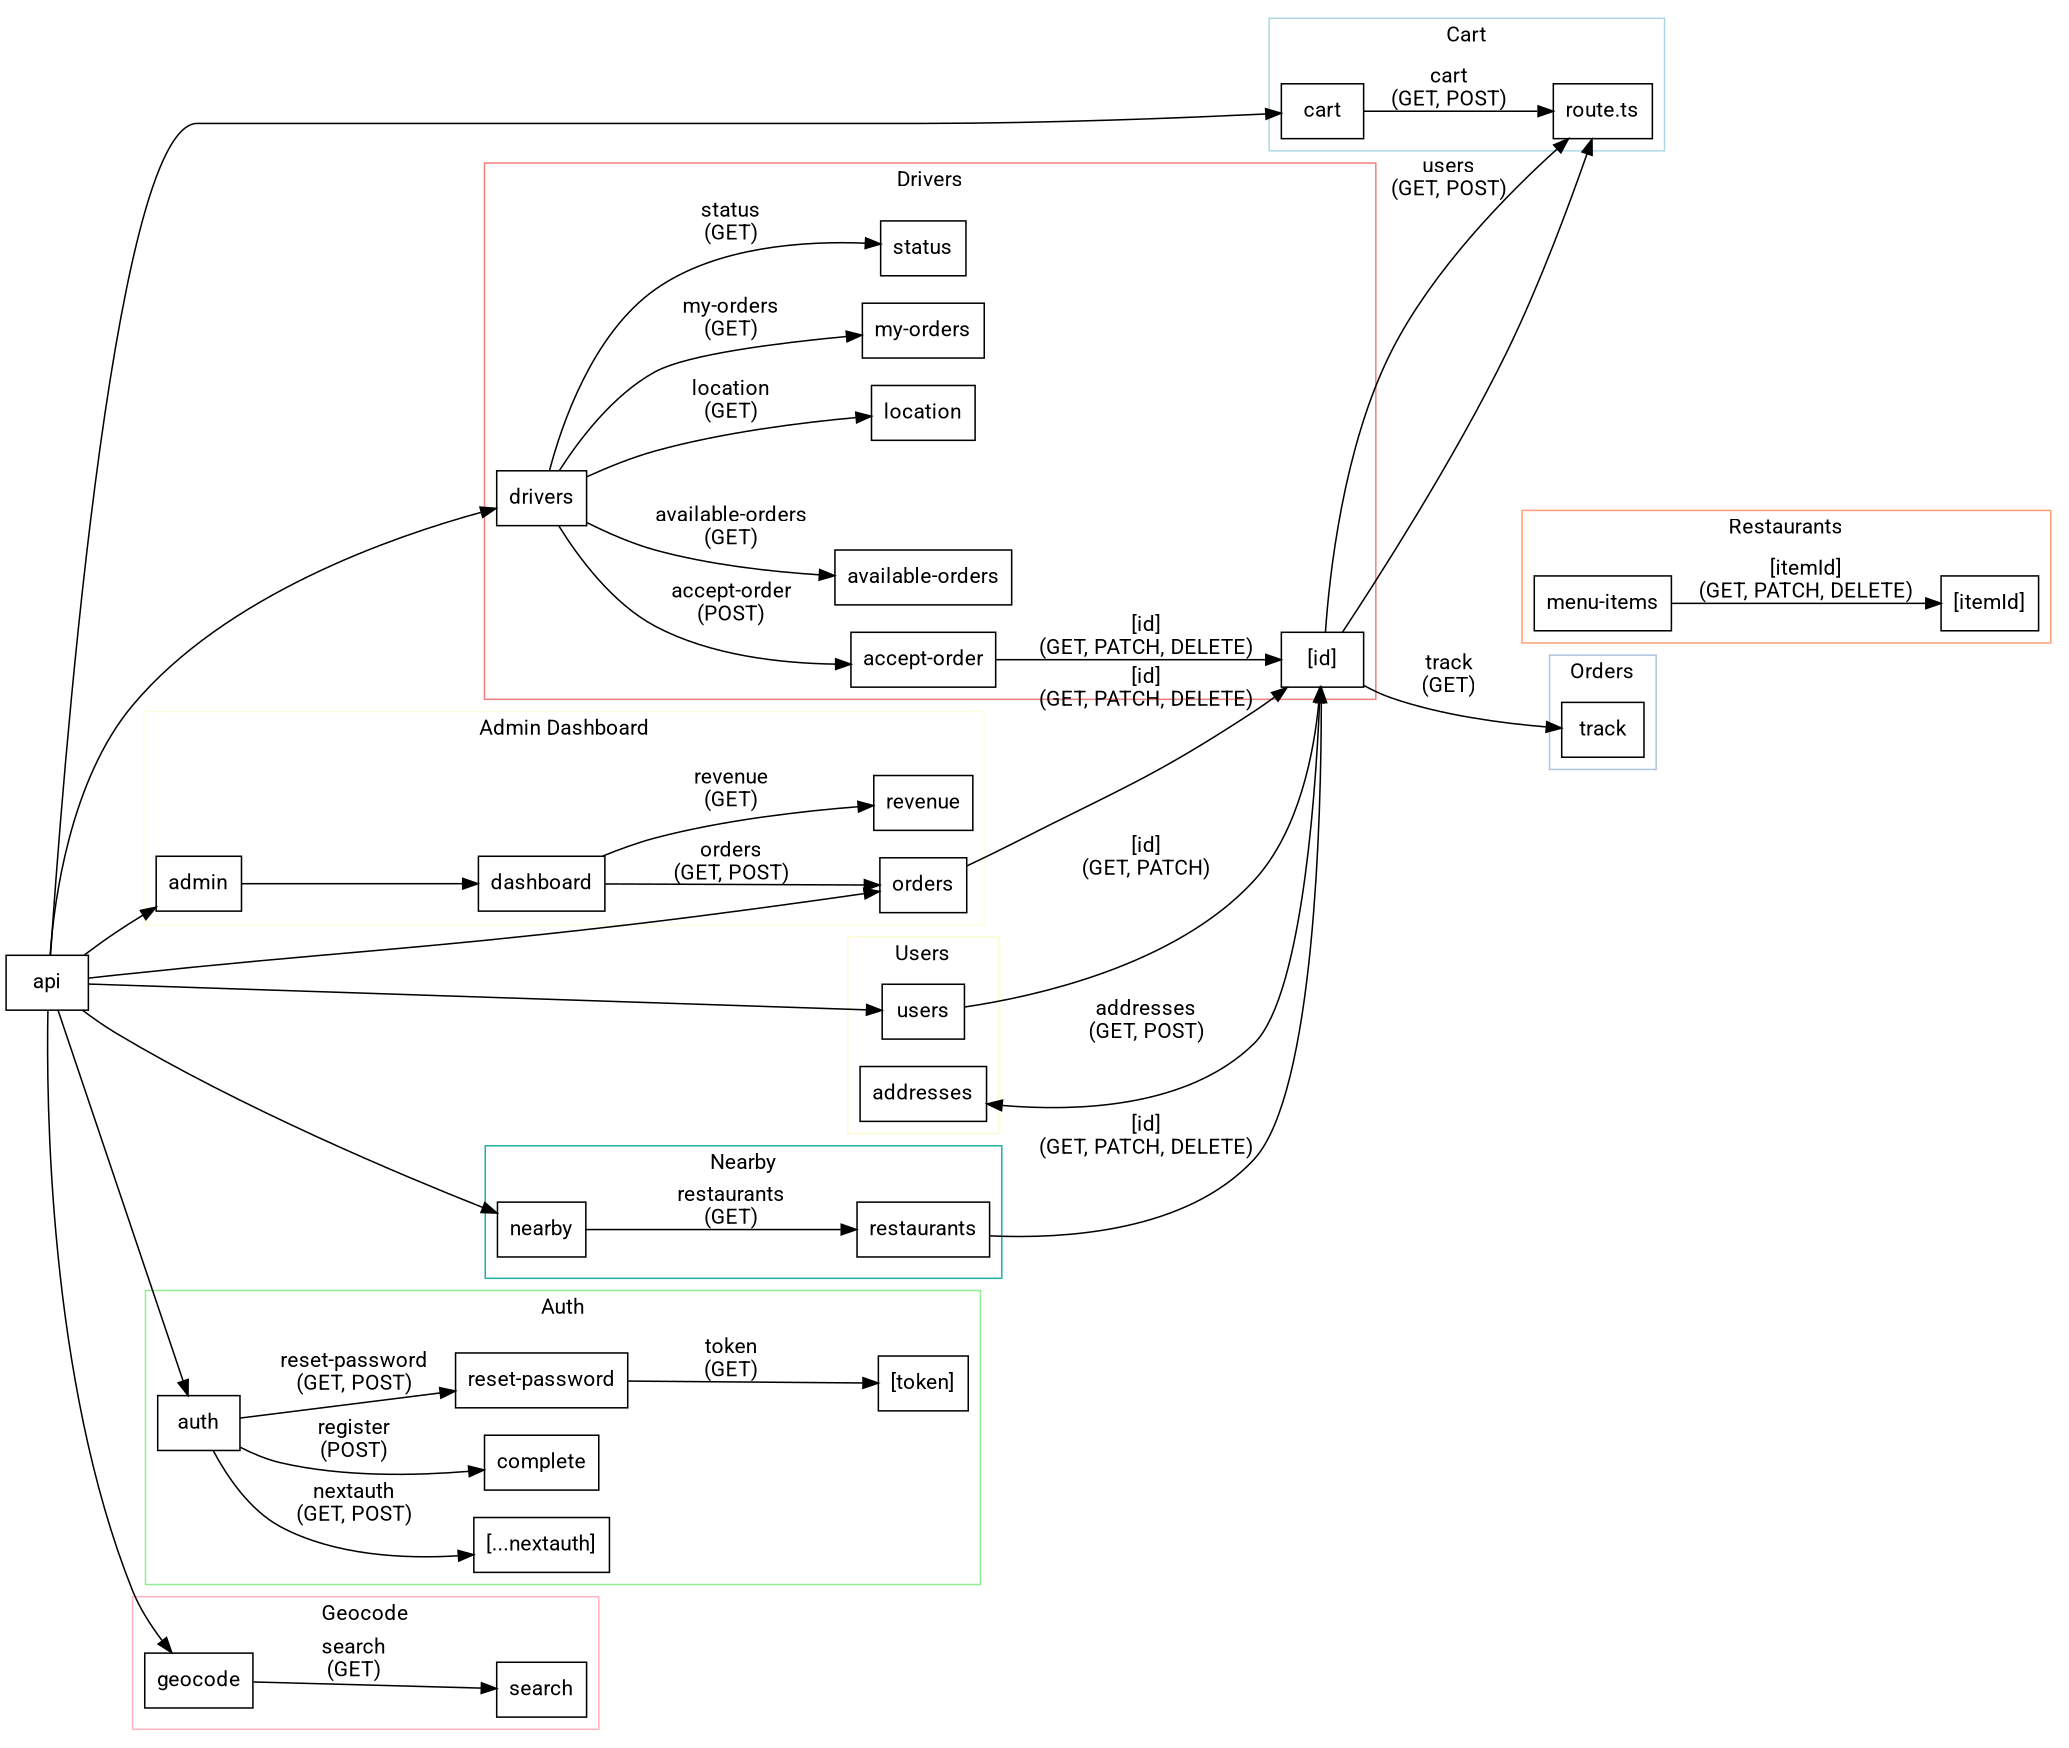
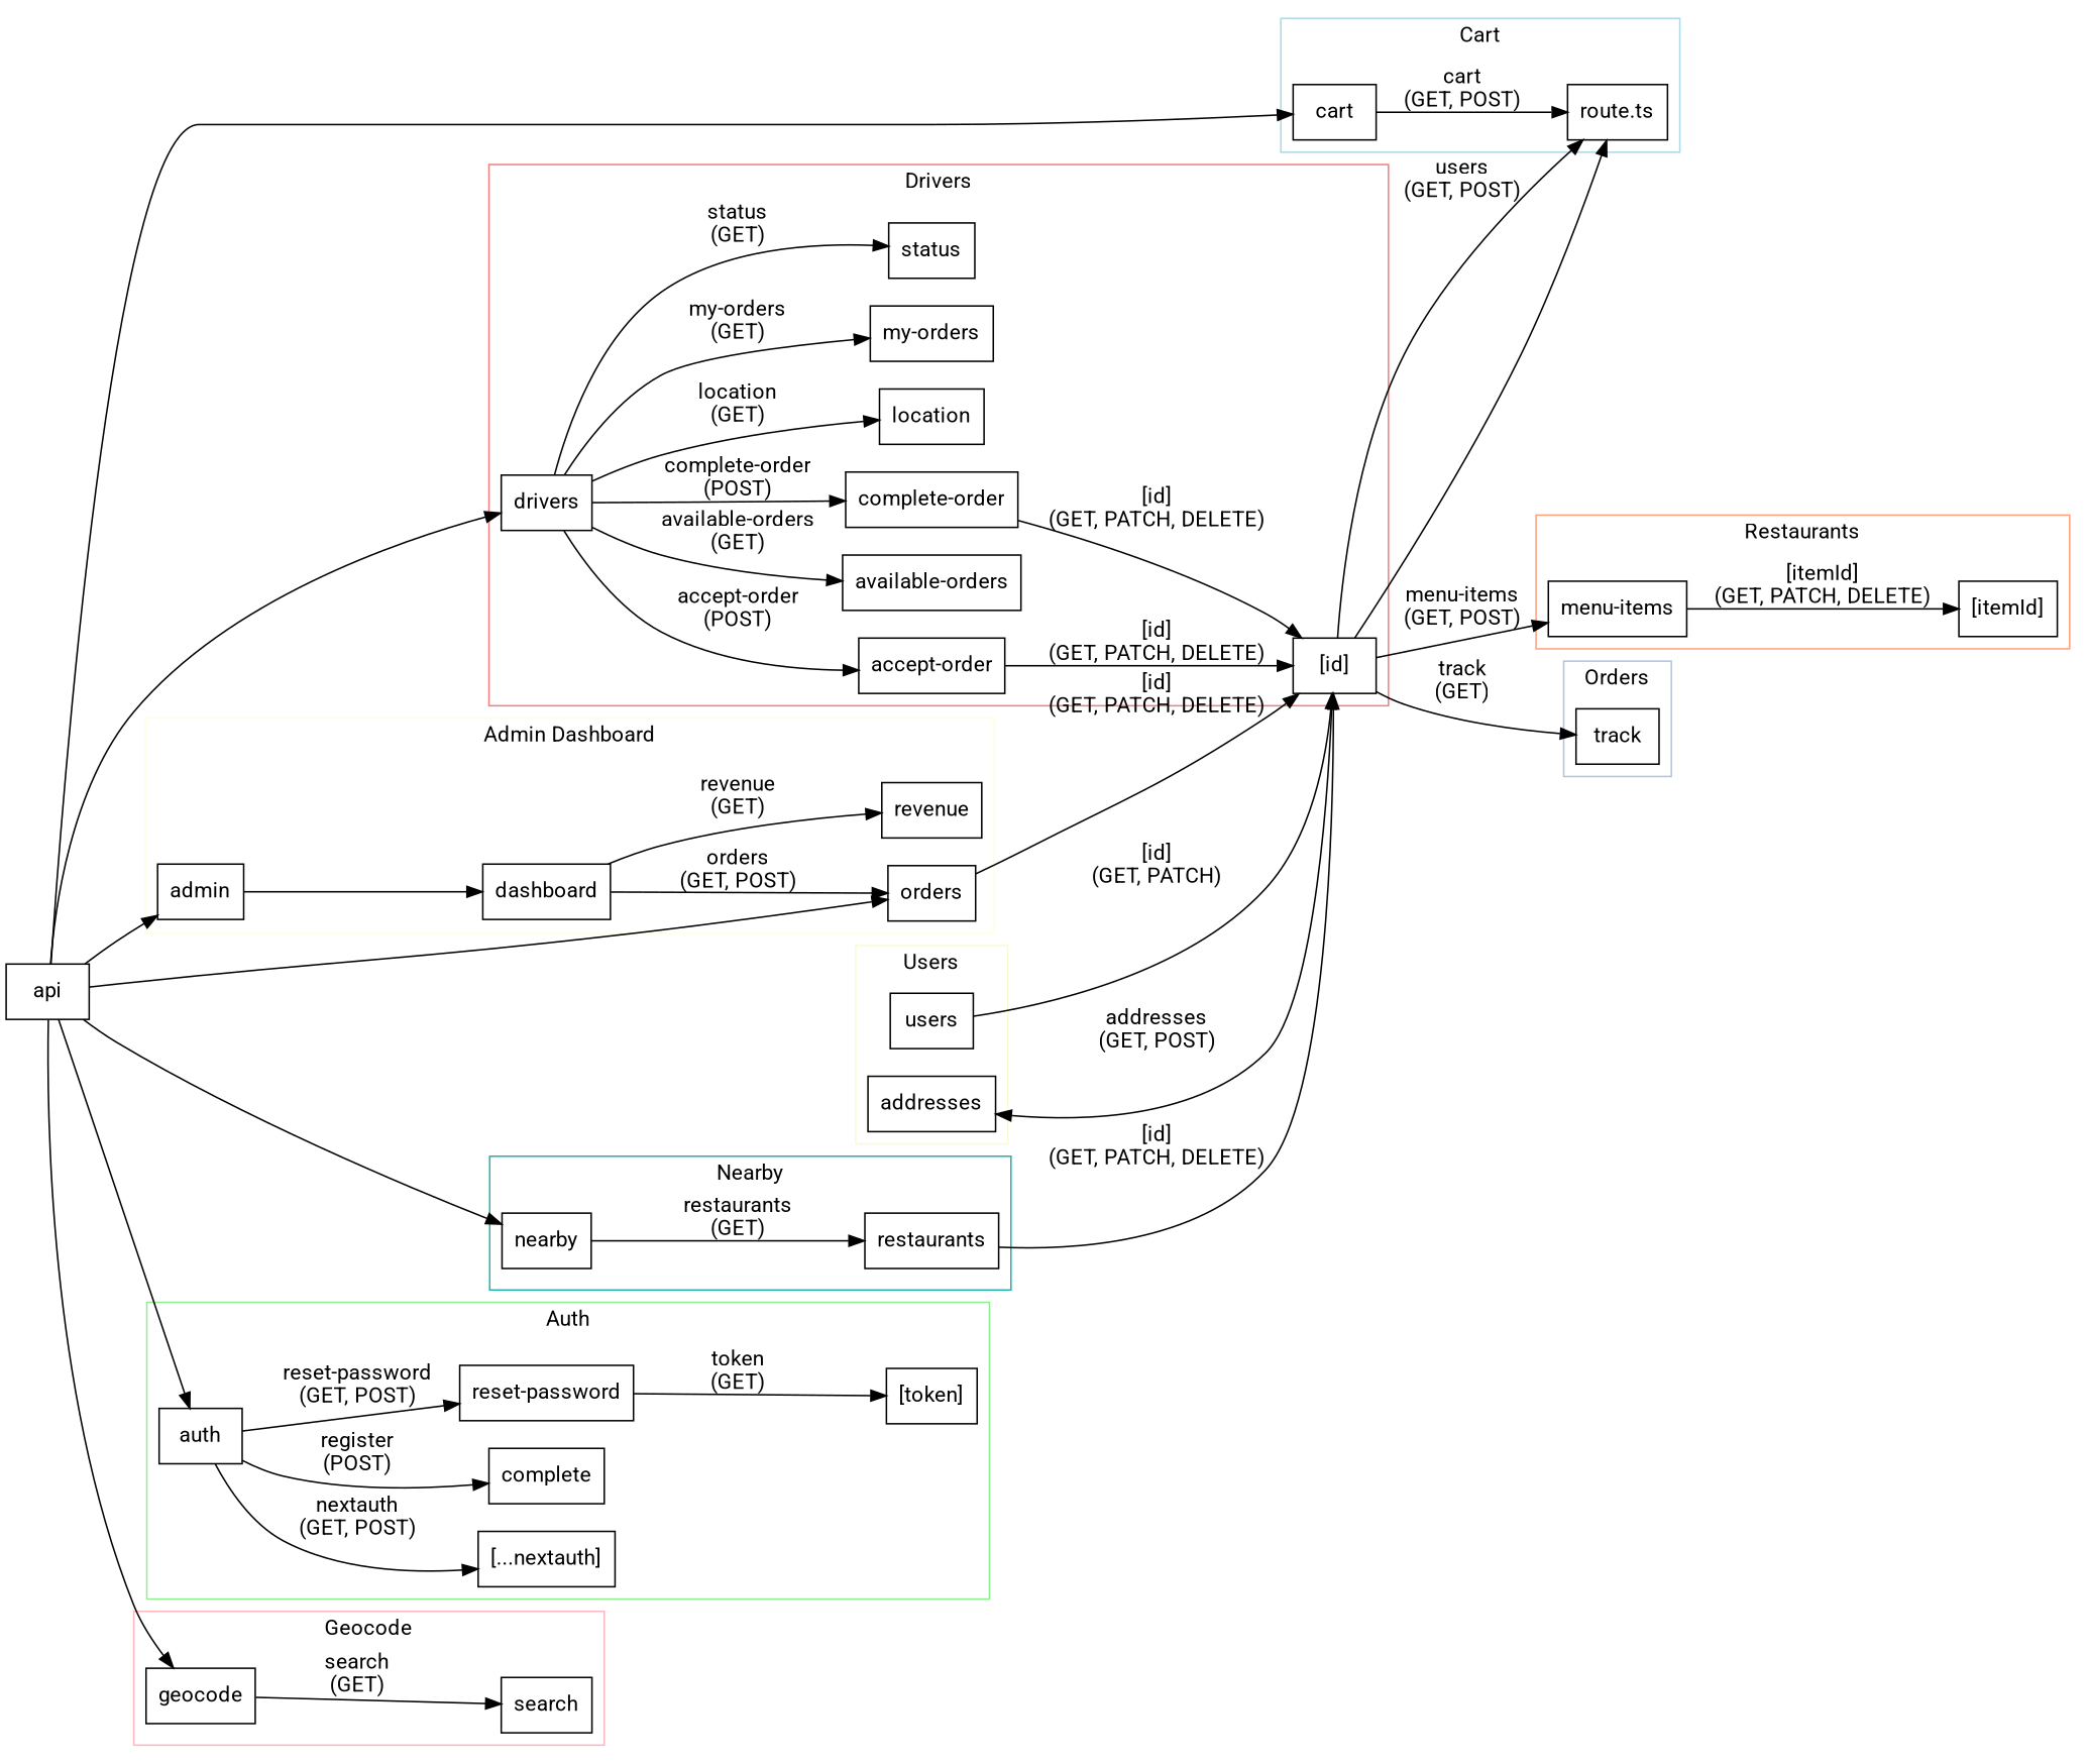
  digraph {
    fontname=Roboto
    rankdir=LR
    node [fontname=Roboto shape=box]
    edge [fontname=Roboto]
    admin
    dashboard
    orders
    revenue
    auth
    "[...nextauth]"
    n7 [label=complete]
    "reset-password"
    "[token]"
    cart
    "route.ts"
    drivers
    "accept-order"
    "available-orders"
+   "complete-order"
    location
    "my-orders"
    status
    "[id]"
    geocode
    search
    nearby
    restaurants
    track
    "menu-items"
    "[itemId]"
    addresses
    users
    api
    subgraph cluster_1 {
      color=lightyellow
      label="Admin Dashboard"
      admin
      dashboard
      orders
      revenue
    }
    subgraph cluster_2 {
      color=lightgreen
      label=Auth
      auth
      "[...nextauth]"
      n7
      "reset-password"
      "[token]"
    }
    subgraph cluster_3 {
      color=lightblue
      label=Cart
      cart
      "route.ts"
    }
    subgraph cluster_4 {
      color=lightcoral
      label=Drivers
      drivers
      "accept-order"
      "available-orders"
+     "complete-order"
      location
      "my-orders"
      status
      "[id]"
    }
    subgraph cluster_5 {
      color=lightpink
      label=Geocode
      geocode
      search
    }
    subgraph cluster_6 {
      color=lightseagreen
      label=Nearby
      nearby
      restaurants
    }
    subgraph cluster_7 {
      color=lightsteelblue
      label=Orders
      track
    }
    subgraph cluster_8 {
      color=lightsalmon
      label=Restaurants
      "menu-items"
      "[itemId]"
    }
    subgraph cluster_9 {
      color=lightgoldenrodyellow
      label=Users
      addresses
      users
    }
    admin -> dashboard
    dashboard -> orders [label="orders\n(GET, POST)"]
    dashboard -> revenue [label="revenue\n(GET)"]
    orders -> "[id]" [label="[id]\n(GET, PATCH, DELETE)"]
    auth -> "[...nextauth]" [label="nextauth\n(GET, POST)"]
    auth -> n7 [label="register\n(POST)"]
    auth -> "reset-password" [label="reset-password\n(GET, POST)"]
    "reset-password" -> "[token]" [label="token\n(GET)"]
    cart -> "route.ts" [label="cart\n(GET, POST)"]
    drivers -> "accept-order" [label="accept-order\n(POST)"]
    drivers -> "available-orders" [label="available-orders\n(GET)"]
+   drivers -> "complete-order" [label="complete-order\n(POST)"]
    drivers -> location [label="location\n(GET)"]
    drivers -> "my-orders" [label="my-orders\n(GET)"]
    drivers -> status [label="status\n(GET)"]
    "accept-order" -> "[id]" [label="[id]\n(GET, PATCH, DELETE)"]
+   "complete-order" -> "[id]" [label="[id]\n(GET, PATCH, DELETE)"]
    "[id]" -> "route.ts" [label="users\n(GET, POST)"]
    "[id]" -> "route.ts"
    "[id]" -> track [label="track\n(GET)"]
+   "[id]" -> "menu-items" [label="menu-items\n(GET, POST)"]
    "[id]" -> addresses [label="addresses\n(GET, POST)"]
    geocode -> search [label="search\n(GET)"]
    nearby -> restaurants [label="restaurants\n(GET)"]
    restaurants -> "[id]" [label="[id]\n(GET, PATCH, DELETE)"]
    "menu-items" -> "[itemId]" [label="[itemId]\n(GET, PATCH, DELETE)"]
    users -> "[id]" [label="[id]\n(GET, PATCH)"]
    api -> admin
    api -> orders
    api -> auth
    api -> cart
    api -> drivers
    api -> geocode
    api -> nearby
-   api -> users
  }
